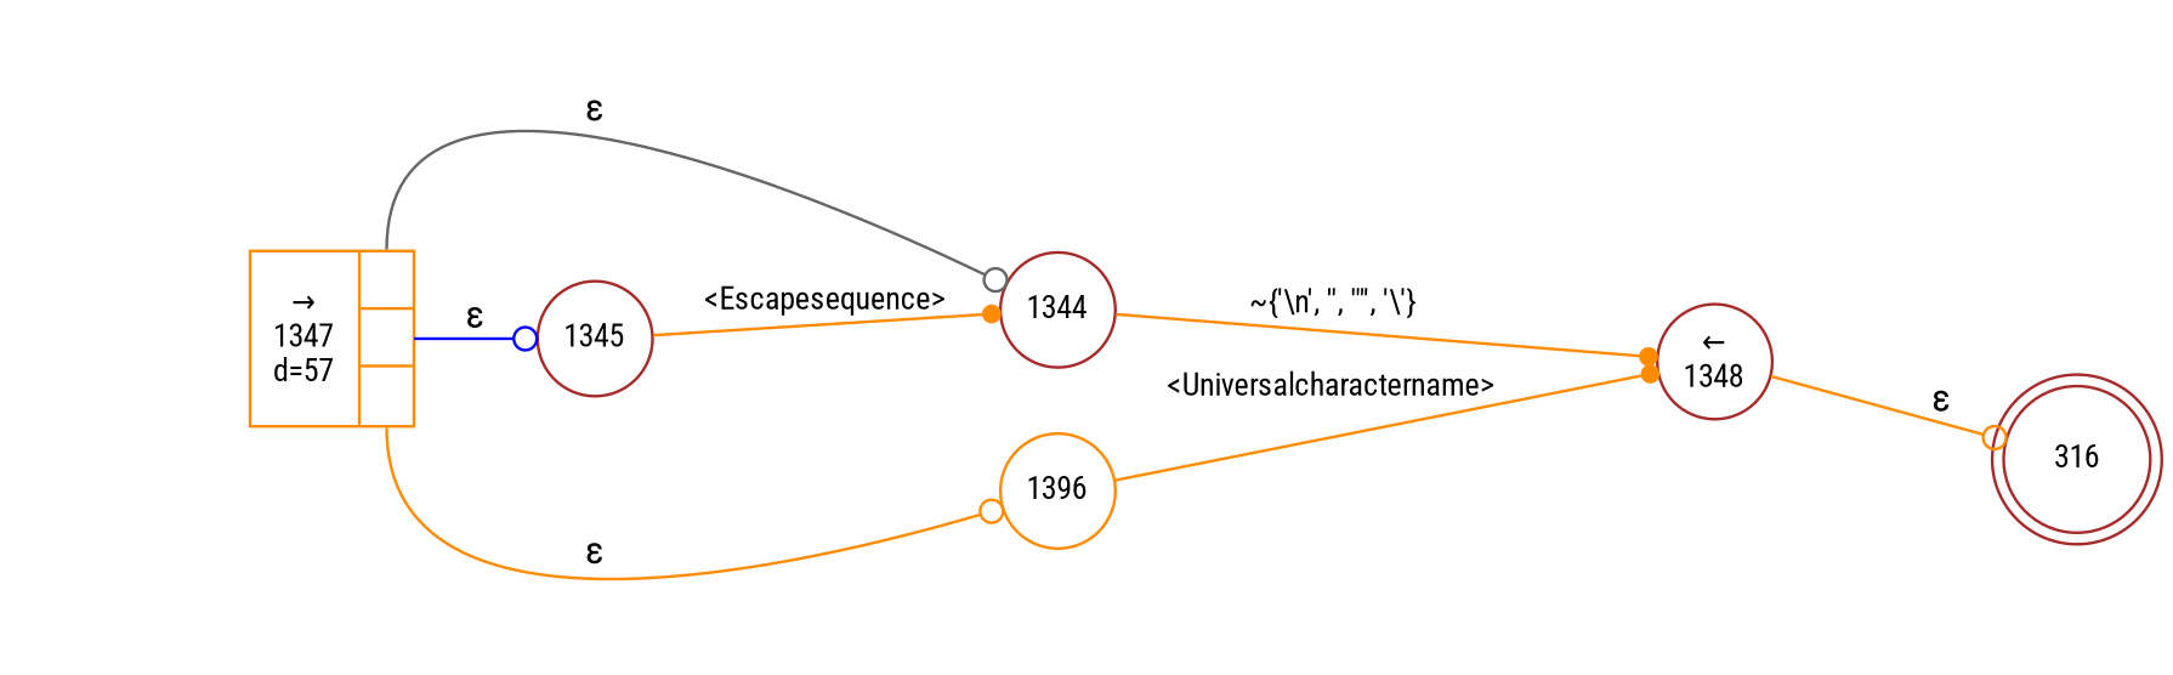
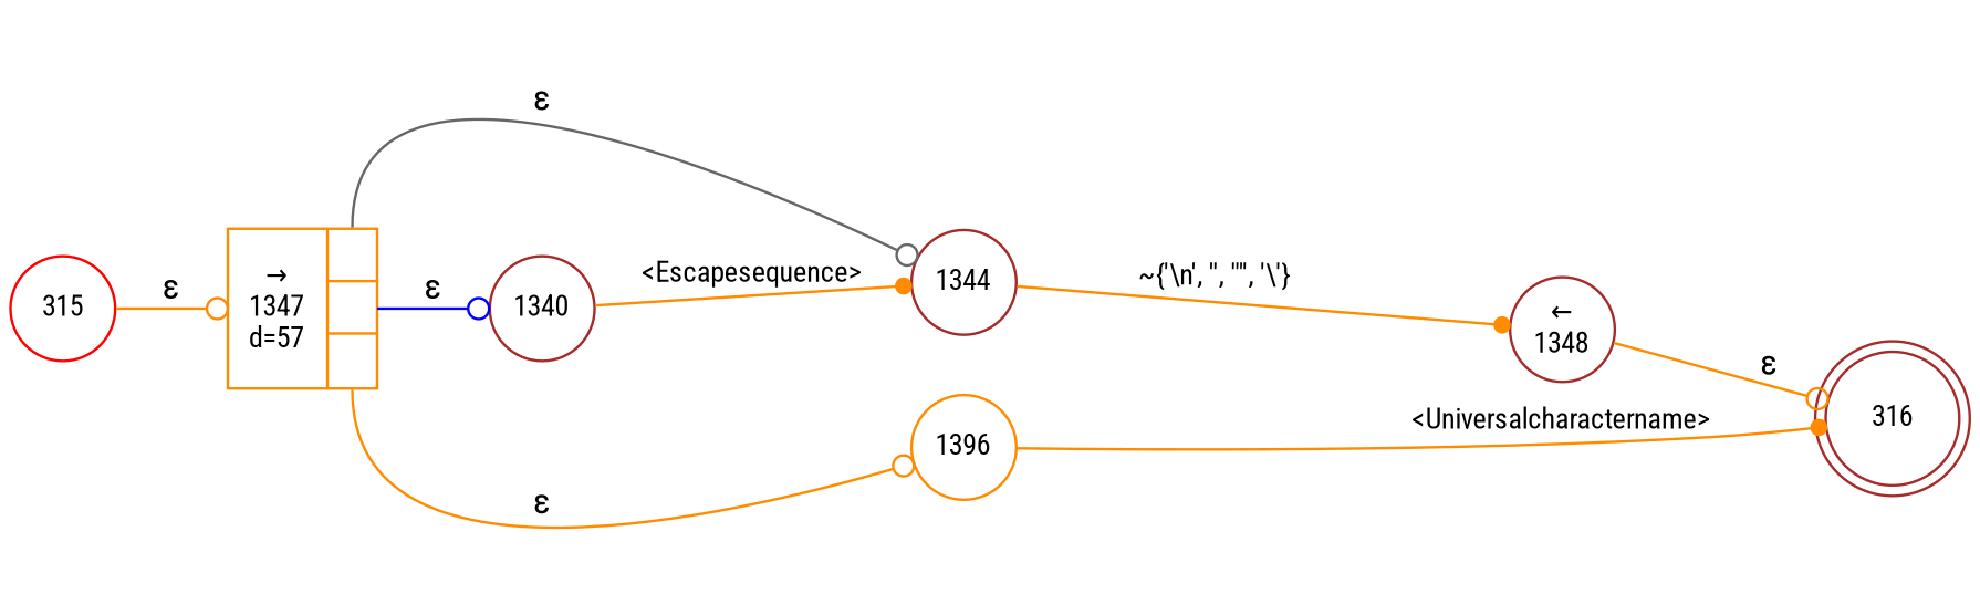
  digraph {
    fontname="Roboto Condensed"
    rankdir=LR
    node [color=brown fixedsize=true fontname="Roboto Condensed" fontsize=11 shape=circle peripheries=1]
    edge [arrowhead=odot color=darkorange fontname="Roboto Condensed"]
    n1 [label=316 shape=doublecircle width=.6 peripheries=""]
    n2 [label=1344 width=.55]
    n3 [label="&larr;\n1348" width=.55]
-   n4 [label=1345 width=.55]
+   n4 [label=1340 width=.55]
    n5 [color=darkorange label=1396 width=.55]
    n6 [color=darkorange fixedsize=false label="{&rarr;\n1347\nd=57|{<p0>|<p1>|<p2>}}" shape=record]
+   n7 [color=red label=315 width=.55]
    n2 -> n3 [arrowhead=dot arrowsize=.7 fontsize=11 label="~{'\\n', '', '\"', '\\'}"]
    n3 -> n1 [label="&epsilon;"]
    n4 -> n2 [arrowhead=dot arrowsize=.7 fontsize=11 label="<Escapesequence>"]
-   n5 -> n3 [arrowhead=dot arrowsize=.7 fontsize=11 label="<Universalcharactername>"]
+   n5 -> n1 [arrowhead=dot arrowsize=.7 fontsize=11 label="<Universalcharactername>"]
    n6 -> n2 [color=gray40 label="&epsilon;" tailport=p0]
    n6 -> n4 [color=blue label="&epsilon;" tailport=p1]
    n6 -> n5 [label="&epsilon;" tailport=p2]
+   n7 -> n6 [label="&epsilon;"]
  }
